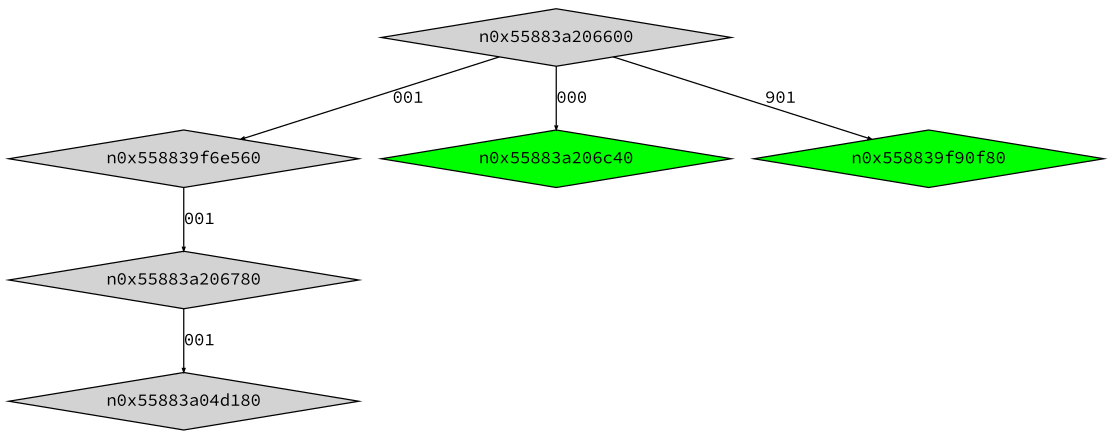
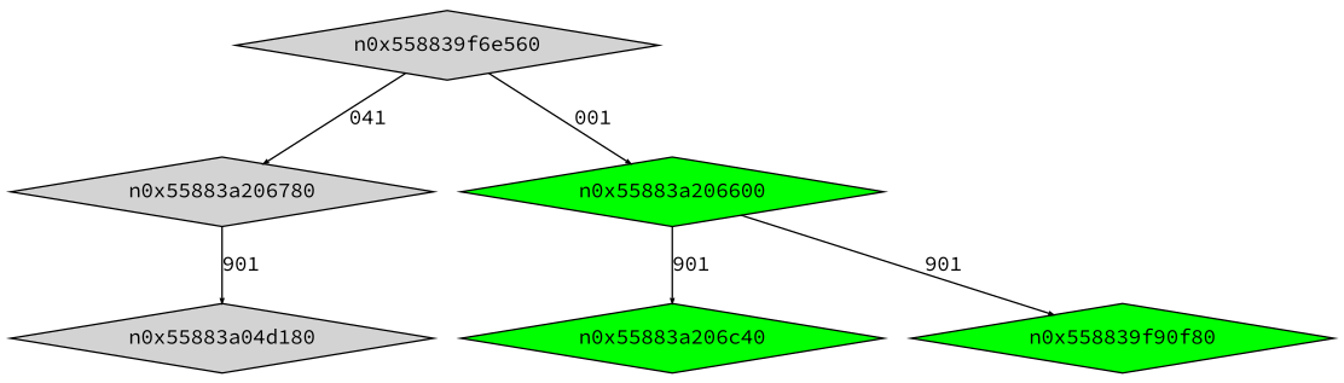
  digraph {
    fontname="Source Code Pro"
    node [fontname="Source Code Pro" shape=diamond style=filled]
    edge [arrowsize=.3 fontname="Source Code Pro"]
    n0x558839f6e560 [height=.1 width=.1]
    n0x55883a206780 [height=.1 width=.1]
-   n0x55883a206600 [height=.1 width=.1]
+   n0x55883a206600 [height=.1 width=.1 fillcolor=green]
    n0x55883a04d180 [fillcolor=lightgrey height=.1 width=.1]
    n0x55883a206c40 [fillcolor=green height=.1 width=.1]
    n0x558839f90f80 [fillcolor=green height=.1 width=.1]
-   n0x558839f6e560 -> n0x55883a206780 [label=001]
-   n0x55883a206600 -> n0x558839f6e560 [label=001]
-   n0x55883a206780 -> n0x55883a04d180 [label=001]
-   n0x55883a206600 -> n0x55883a206c40 [label=000]
+   n0x558839f6e560 -> n0x55883a206780 [label=041]
+   n0x558839f6e560 -> n0x55883a206600 [label=001]
+   n0x55883a206780 -> n0x55883a04d180 [label=901]
+   n0x55883a206600 -> n0x55883a206c40 [label=901]
    n0x55883a206600 -> n0x558839f90f80 [label=901]
  }
